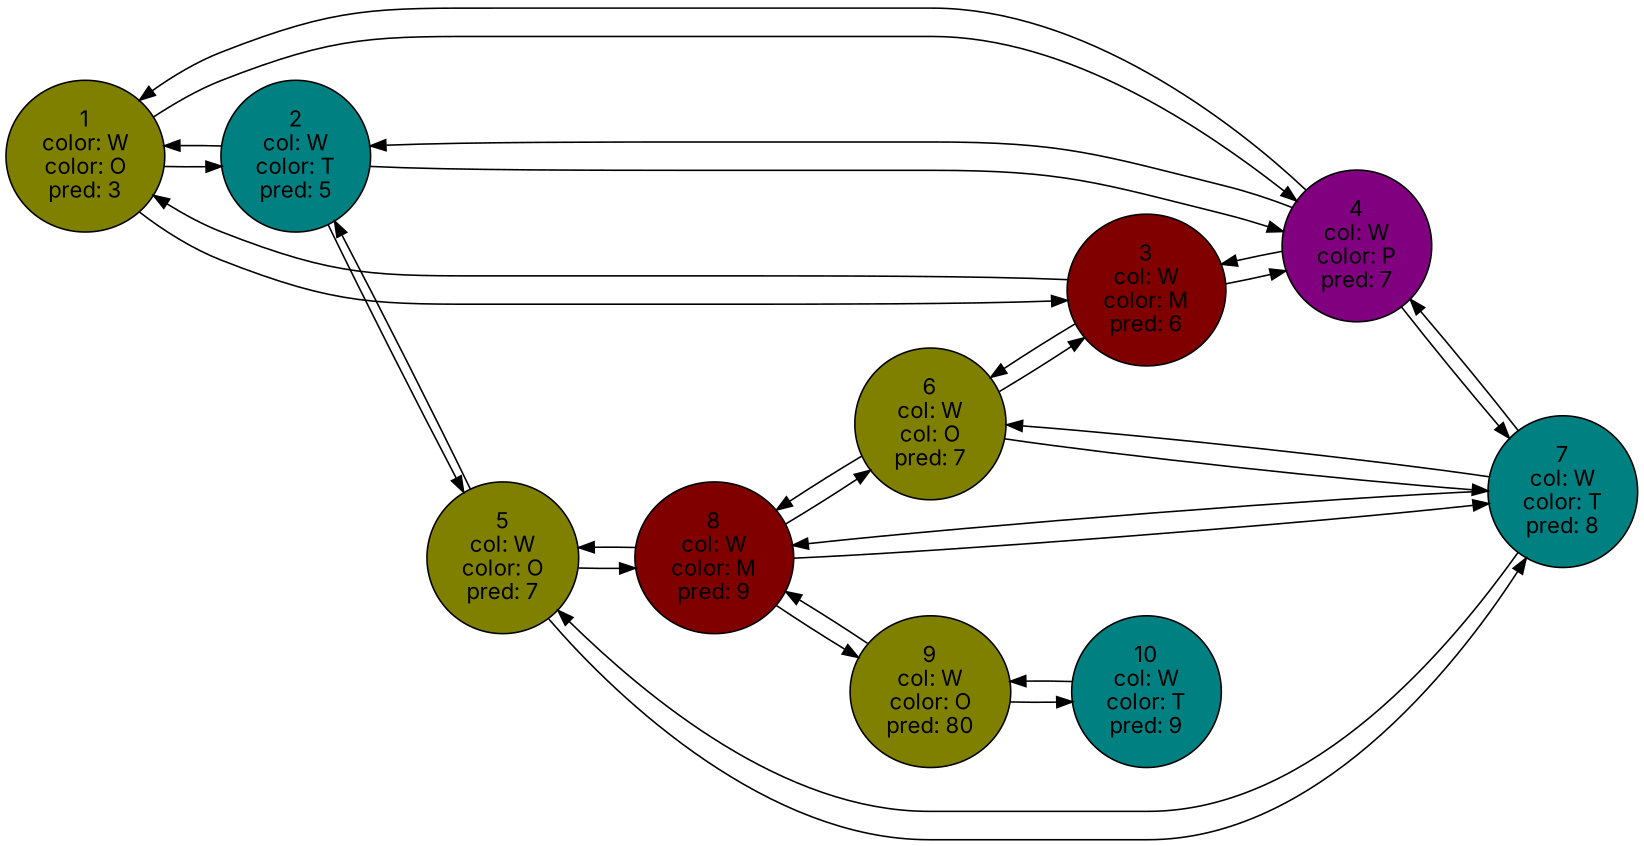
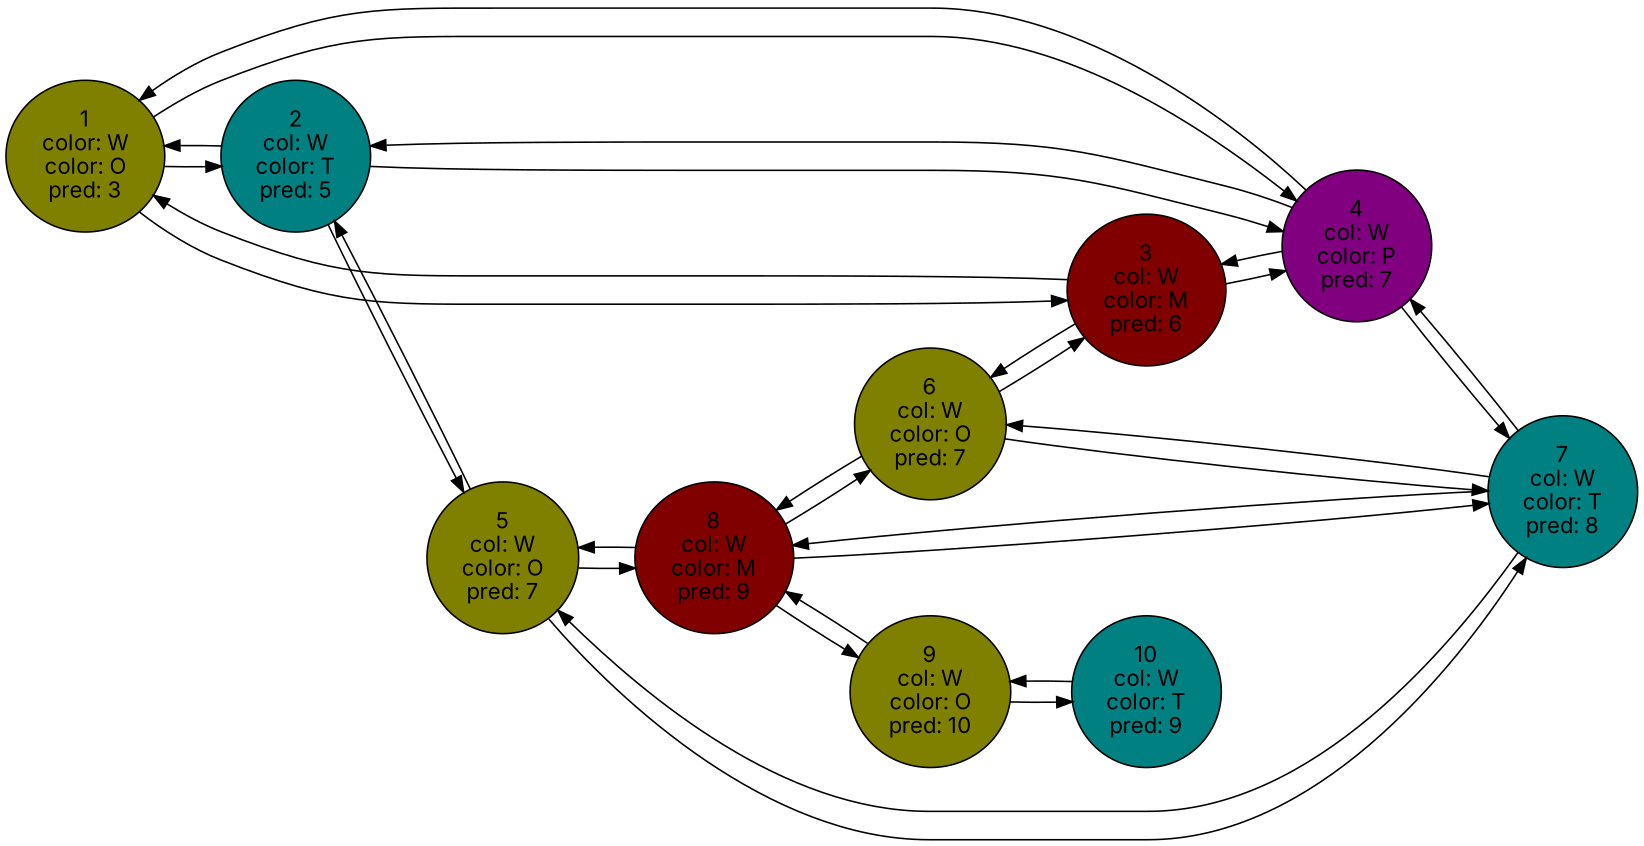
  digraph {
    fontname=Inter
    rankdir=LR
    node [fillcolor="#808000" fontname=Inter style=filled]
    edge [fontname=Inter]
    n1 [label="1\ncolor: W\ncolor: O\npred: 3\n"]
    n2 [fillcolor="#008080" label="2\ncol: W\ncolor: T\npred: 5\n"]
    n3 [fillcolor="#800000" label="3\ncol: W\ncolor: M\npred: 6\n"]
    n4 [fillcolor="#800080" label="4\ncol: W\ncolor: P\npred: 7\n"]
    n5 [label="5\ncol: W\ncolor: O\npred: 7\n"]
-   n6 [label="6\ncol: W\ncol: O\npred: 7\n"]
+   n6 [label="6\ncol: W\ncolor: O\npred: 7\n"]
    n7 [fillcolor="#008080" label="7\ncol: W\ncolor: T\npred: 8\n"]
    n8 [fillcolor="#800000" label="8\ncol: W\ncolor: M\npred: 9\n"]
-   n9 [label="9\ncol: W\ncolor: O\npred: 80\n"]
+   n9 [label="9\ncol: W\ncolor: O\npred: 10\n"]
    n10 [fillcolor="#008080" label="10\ncol: W\ncolor: T\npred: 9\n"]
    n1 -> n2
    n1 -> n3
    n1 -> n4
    n2 -> n1
    n2 -> n4
    n2 -> n5
    n3 -> n1
    n3 -> n4
    n3 -> n6
    n4 -> n1
    n4 -> n2
    n4 -> n3
    n4 -> n7
    n5 -> n2
    n5 -> n7
    n5 -> n8
    n6 -> n3
    n6 -> n7
    n6 -> n8
    n7 -> n4
    n7 -> n5
    n7 -> n6
    n7 -> n8
    n8 -> n5
    n8 -> n6
    n8 -> n7
    n8 -> n9
    n9 -> n8
    n9 -> n10
    n10 -> n9
  }
